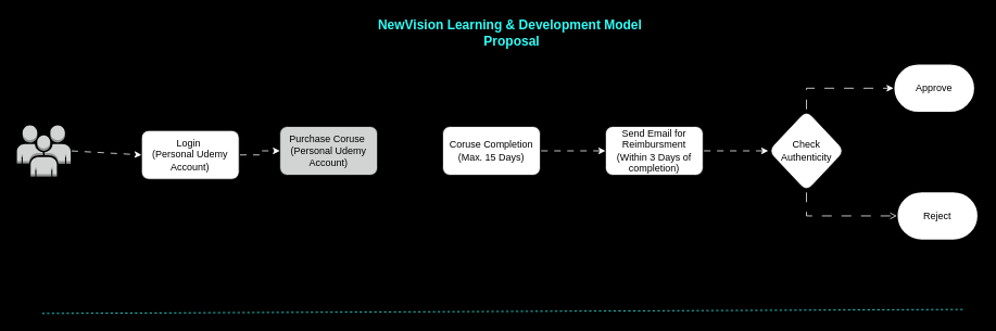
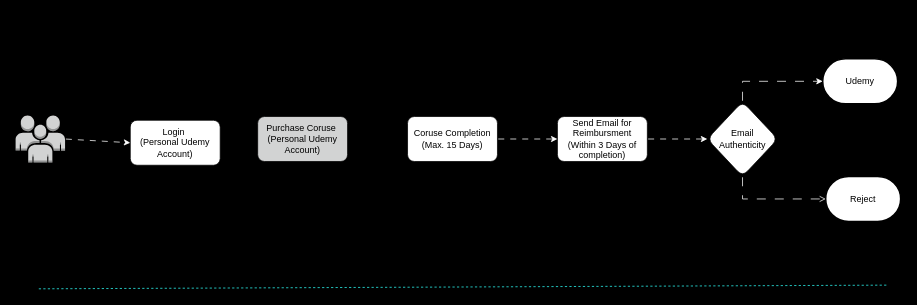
  <mxCell id="0" />
  <mxCell id="1" parent="0" />
- <mxCell id="2" value="NewVision Learning &amp;amp; Development Model&lt;div&gt;&amp;nbsp;Proposal&lt;/div&gt;" style="text;html=1;align=center;verticalAlign=middle;whiteSpace=wrap;rounded=0;fontStyle=1;fontSize=16;fontColor=#2EFFF8;" vertex="1" parent="1"><mxGeometry x="460" y="20" width="332" height="40" as="geometry" /></mxCell>
- <mxCell id="3" value="" style="edgeStyle=orthogonalEdgeStyle;rounded=0;orthogonalLoop=1;jettySize=auto;html=1;strokeColor=#FFFFFF;flowAnimation=1;" edge="1" parent="1" source="4" target="10"><mxGeometry relative="1" as="geometry" /></mxCell>
  <mxCell id="4" value="Login&amp;nbsp;&lt;div&gt;(Personal Udemy Account)&lt;/div&gt;" style="rounded=1;whiteSpace=wrap;html=1;glass=0;shadow=0;" vertex="1" parent="1"><mxGeometry x="173" y="160" width="120" height="60" as="geometry" /></mxCell>
  <mxCell id="5" value="" style="endArrow=none;dashed=1;html=1;rounded=0;" edge="1" parent="1"><mxGeometry width="50" height="50" relative="1" as="geometry"><mxPoint x="137" y="363" as="sourcePoint" /><mxPoint x="668" y="334" as="targetPoint" /></mxGeometry></mxCell>
  <mxCell id="6" value="" style="endArrow=none;dashed=1;html=1;rounded=0;strokeColor=#2EFFF8;flowAnimation=1;" edge="1" parent="1"><mxGeometry width="50" height="50" relative="1" as="geometry"><mxPoint x="1183" y="380" as="sourcePoint" /><mxPoint x="48" y="384.928" as="targetPoint" /></mxGeometry></mxCell>
  <mxCell id="7" value="" style="edgeStyle=orthogonalEdgeStyle;rounded=0;orthogonalLoop=1;jettySize=auto;html=1;" edge="1" parent="1" source="8" target="4"><mxGeometry relative="1" as="geometry" /></mxCell>
  <mxCell id="8" value="" style="outlineConnect=0;dashed=0;verticalLabelPosition=bottom;verticalAlign=top;align=center;html=1;shape=mxgraph.aws3.users;fillColor=#D2D3D3;gradientColor=none;" vertex="1" parent="1"><mxGeometry x="20" y="153.5" width="66" height="63" as="geometry" /></mxCell>
  <mxCell id="9" value="" style="endArrow=classic;html=1;rounded=0;entryX=0;entryY=0.5;entryDx=0;entryDy=0;exitX=1;exitY=0.5;exitDx=0;exitDy=0;exitPerimeter=0;strokeColor=#FFFFFF;flowAnimation=1;" edge="1" parent="1" source="8" target="4"><mxGeometry width="50" height="50" relative="1" as="geometry"><mxPoint x="618" y="384" as="sourcePoint" /><mxPoint x="668" y="334" as="targetPoint" /></mxGeometry></mxCell>
  <mxCell id="10" value="Purchase Coruse&amp;nbsp;&lt;div&gt;(Personal Udemy Account)&lt;/div&gt;" style="rounded=1;whiteSpace=wrap;html=1;fillColor=#d2d3d3;" vertex="1" parent="1"><mxGeometry x="343" y="155" width="120" height="60" as="geometry" /></mxCell>
  <mxCell id="11" value="" style="edgeStyle=orthogonalEdgeStyle;rounded=0;orthogonalLoop=1;jettySize=auto;html=1;strokeColor=#FFFFFF;flowAnimation=1;shadow=1;" edge="1" parent="1" source="12" target="14"><mxGeometry relative="1" as="geometry" /></mxCell>
  <mxCell id="12" value="Coruse Completion&lt;div&gt;(Max. 15 Days)&lt;/div&gt;" style="whiteSpace=wrap;html=1;rounded=1;" vertex="1" parent="1"><mxGeometry x="543" y="155" width="120" height="60" as="geometry" /></mxCell>
  <mxCell id="13" value="" style="edgeStyle=orthogonalEdgeStyle;rounded=0;orthogonalLoop=1;jettySize=auto;html=1;strokeColor=#FFFFFF;flowAnimation=1;" edge="1" parent="1" source="14" target="15"><mxGeometry relative="1" as="geometry" /></mxCell>
  <mxCell id="14" value="Send Email for Reimbursment&lt;div&gt;(Within 3 Days of completion)&lt;/div&gt;" style="whiteSpace=wrap;html=1;rounded=1;" vertex="1" parent="1"><mxGeometry x="743" y="155" width="120" height="60" as="geometry" /></mxCell>
- <mxCell id="15" value="Check Authenticity" style="rhombus;whiteSpace=wrap;html=1;rounded=1;" vertex="1" parent="1"><mxGeometry x="943" y="135" width="94" height="100" as="geometry" /></mxCell>
- <mxCell id="16" value="Approve" style="strokeWidth=2;html=1;shape=mxgraph.flowchart.terminator;whiteSpace=wrap;" vertex="1" parent="1"><mxGeometry x="1097" y="78" width="100" height="60" as="geometry" /></mxCell>
+ <mxCell id="15" value="Email Authenticity" style="rhombus;whiteSpace=wrap;html=1;rounded=1;" vertex="1" parent="1"><mxGeometry x="943" y="135" width="94" height="100" as="geometry" /></mxCell>
+ <mxCell id="16" value="Udemy" style="strokeWidth=2;html=1;shape=mxgraph.flowchart.terminator;whiteSpace=wrap;" vertex="1" parent="1"><mxGeometry x="1097" y="78" width="100" height="60" as="geometry" /></mxCell>
  <mxCell id="17" value="Reject" style="strokeWidth=2;html=1;shape=mxgraph.flowchart.terminator;whiteSpace=wrap;" vertex="1" parent="1"><mxGeometry x="1101" y="235" width="100" height="60" as="geometry" /></mxCell>
  <mxCell id="18" value="" style="endArrow=classic;html=1;rounded=0;entryX=0;entryY=0.5;entryDx=0;entryDy=0;entryPerimeter=0;exitX=0.5;exitY=0;exitDx=0;exitDy=0;strokeColor=#FFFFFF;dashed=1;flowAnimation=1;dashPattern=12 12;" edge="1" parent="1" source="15" target="16"><mxGeometry width="50" height="50" relative="1" as="geometry"><mxPoint x="618" y="384" as="sourcePoint" /><mxPoint x="668" y="334" as="targetPoint" /><Array as="points"><mxPoint x="990" y="108" /></Array></mxGeometry></mxCell>
  <mxCell id="19" value="" style="endArrow=open;html=1;rounded=0;entryX=0;entryY=0.5;entryDx=0;entryDy=0;entryPerimeter=0;exitX=0.5;exitY=1;exitDx=0;exitDy=0;strokeColor=#FFFFFF;dashed=1;flowAnimation=1;dashPattern=12 12;" edge="1" parent="1" source="15" target="17"><mxGeometry width="50" height="50" relative="1" as="geometry"><mxPoint x="979" y="281" as="sourcePoint" /><mxPoint x="1086" y="254" as="targetPoint" /><Array as="points"><mxPoint x="990" y="265" /></Array></mxGeometry></mxCell>
